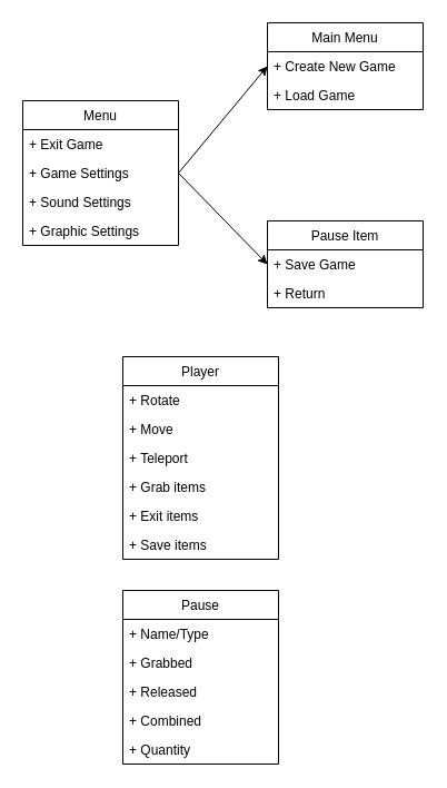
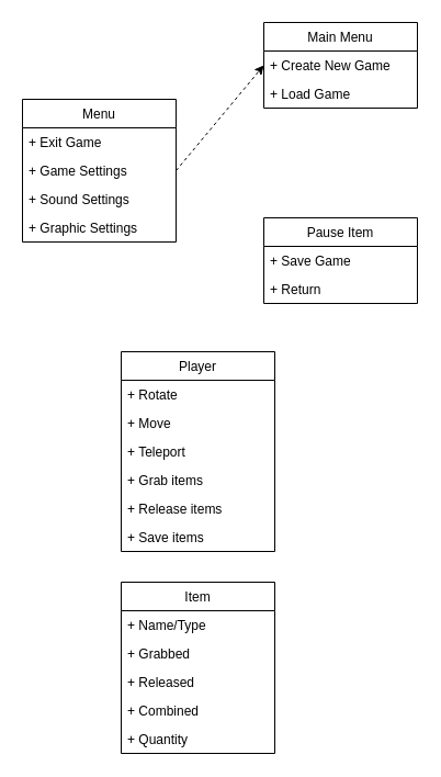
  <mxCell id="0" />
  <mxCell id="1" parent="0" />
  <mxCell id="2" value="Menu" style="swimlane;fontStyle=0;childLayout=stackLayout;horizontal=1;startSize=26;fillColor=none;horizontalStack=0;resizeParent=1;resizeParentMax=0;resizeLast=0;collapsible=1;marginBottom=0;" vertex="1" parent="1"><mxGeometry x="20" y="90" width="140" height="130" as="geometry" /></mxCell>
  <mxCell id="3" value="+ Exit Game" style="text;strokeColor=none;fillColor=none;align=left;verticalAlign=top;spacingLeft=4;spacingRight=4;overflow=hidden;rotatable=0;points=[[0,0.5],[1,0.5]];portConstraint=eastwest;" vertex="1" parent="2"><mxGeometry y="26" width="140" height="26" as="geometry" /></mxCell>
  <mxCell id="4" value="+ Game Settings" style="text;strokeColor=none;fillColor=none;align=left;verticalAlign=top;spacingLeft=4;spacingRight=4;overflow=hidden;rotatable=0;points=[[0,0.5],[1,0.5]];portConstraint=eastwest;" vertex="1" parent="2"><mxGeometry y="52" width="140" height="26" as="geometry" /></mxCell>
  <mxCell id="5" value="+ Sound Settings" style="text;strokeColor=none;fillColor=none;align=left;verticalAlign=top;spacingLeft=4;spacingRight=4;overflow=hidden;rotatable=0;points=[[0,0.5],[1,0.5]];portConstraint=eastwest;" vertex="1" parent="2"><mxGeometry y="78" width="140" height="26" as="geometry" /></mxCell>
  <mxCell id="6" value="+ Graphic Settings" style="text;strokeColor=none;fillColor=none;align=left;verticalAlign=top;spacingLeft=4;spacingRight=4;overflow=hidden;rotatable=0;points=[[0,0.5],[1,0.5]];portConstraint=eastwest;" vertex="1" parent="2"><mxGeometry y="104" width="140" height="26" as="geometry" /></mxCell>
  <mxCell id="7" value="Pause Item" style="swimlane;fontStyle=0;childLayout=stackLayout;horizontal=1;startSize=26;fillColor=none;horizontalStack=0;resizeParent=1;resizeParentMax=0;resizeLast=0;collapsible=1;marginBottom=0;" vertex="1" parent="1"><mxGeometry x="240" y="198" width="140" height="78" as="geometry" /></mxCell>
  <mxCell id="8" value="+ Save Game" style="text;strokeColor=none;fillColor=none;align=left;verticalAlign=top;spacingLeft=4;spacingRight=4;overflow=hidden;rotatable=0;points=[[0,0.5],[1,0.5]];portConstraint=eastwest;" vertex="1" parent="7"><mxGeometry y="26" width="140" height="26" as="geometry" /></mxCell>
  <mxCell id="9" value="+ Return" style="text;strokeColor=none;fillColor=none;align=left;verticalAlign=top;spacingLeft=4;spacingRight=4;overflow=hidden;rotatable=0;points=[[0,0.5],[1,0.5]];portConstraint=eastwest;" vertex="1" parent="7"><mxGeometry y="52" width="140" height="26" as="geometry" /></mxCell>
  <mxCell id="10" value="Main Menu" style="swimlane;fontStyle=0;childLayout=stackLayout;horizontal=1;startSize=26;fillColor=none;horizontalStack=0;resizeParent=1;resizeParentMax=0;resizeLast=0;collapsible=1;marginBottom=0;" vertex="1" parent="1"><mxGeometry x="240" y="20" width="140" height="78" as="geometry" /></mxCell>
  <mxCell id="11" value="+ Create New Game" style="text;strokeColor=none;fillColor=none;align=left;verticalAlign=top;spacingLeft=4;spacingRight=4;overflow=hidden;rotatable=0;points=[[0,0.5],[1,0.5]];portConstraint=eastwest;" vertex="1" parent="10"><mxGeometry y="26" width="140" height="26" as="geometry" /></mxCell>
  <mxCell id="12" value="+ Load Game" style="text;strokeColor=none;fillColor=none;align=left;verticalAlign=top;spacingLeft=4;spacingRight=4;overflow=hidden;rotatable=0;points=[[0,0.5],[1,0.5]];portConstraint=eastwest;" vertex="1" parent="10"><mxGeometry y="52" width="140" height="26" as="geometry" /></mxCell>
- <mxCell id="13" value="" style="endArrow=classic;html=1;rounded=0;exitX=1;exitY=0.5;exitDx=0;exitDy=0;entryX=0;entryY=0.5;entryDx=0;entryDy=0;" edge="1" parent="1" source="4" target="11"><mxGeometry width="50" height="50" relative="1" as="geometry"><mxPoint x="100" y="80" as="sourcePoint" /><mxPoint x="150" y="30" as="targetPoint" /></mxGeometry></mxCell>
- <mxCell id="14" value="" style="endArrow=classic;html=1;rounded=0;exitX=1;exitY=0.5;exitDx=0;exitDy=0;entryX=0;entryY=0.5;entryDx=0;entryDy=0;" edge="1" parent="1" source="4" target="8"><mxGeometry width="50" height="50" relative="1" as="geometry"><mxPoint x="170" y="165" as="sourcePoint" /><mxPoint x="250" y="69" as="targetPoint" /></mxGeometry></mxCell>
+ <mxCell id="13" value="" style="endArrow=classic;html=1;rounded=0;exitX=1;exitY=0.5;exitDx=0;exitDy=0;entryX=0;entryY=0.5;entryDx=0;entryDy=0;dashed=1;" edge="1" parent="1" source="4" target="11"><mxGeometry width="50" height="50" relative="1" as="geometry"><mxPoint x="100" y="80" as="sourcePoint" /><mxPoint x="150" y="30" as="targetPoint" /></mxGeometry></mxCell>
  <mxCell id="15" value="Player" style="swimlane;fontStyle=0;childLayout=stackLayout;horizontal=1;startSize=26;fillColor=none;horizontalStack=0;resizeParent=1;resizeParentMax=0;resizeLast=0;collapsible=1;marginBottom=0;" vertex="1" parent="1"><mxGeometry x="110" y="320" width="140" height="182" as="geometry" /></mxCell>
  <mxCell id="16" value="+ Rotate" style="text;strokeColor=none;fillColor=none;align=left;verticalAlign=top;spacingLeft=4;spacingRight=4;overflow=hidden;rotatable=0;points=[[0,0.5],[1,0.5]];portConstraint=eastwest;" vertex="1" parent="15"><mxGeometry y="26" width="140" height="26" as="geometry" /></mxCell>
  <mxCell id="17" value="+ Move" style="text;strokeColor=none;fillColor=none;align=left;verticalAlign=top;spacingLeft=4;spacingRight=4;overflow=hidden;rotatable=0;points=[[0,0.5],[1,0.5]];portConstraint=eastwest;" vertex="1" parent="15"><mxGeometry y="52" width="140" height="26" as="geometry" /></mxCell>
  <mxCell id="18" value="+ Teleport" style="text;strokeColor=none;fillColor=none;align=left;verticalAlign=top;spacingLeft=4;spacingRight=4;overflow=hidden;rotatable=0;points=[[0,0.5],[1,0.5]];portConstraint=eastwest;" vertex="1" parent="15"><mxGeometry y="78" width="140" height="26" as="geometry" /></mxCell>
  <mxCell id="19" value="+ Grab items" style="text;strokeColor=none;fillColor=none;align=left;verticalAlign=top;spacingLeft=4;spacingRight=4;overflow=hidden;rotatable=0;points=[[0,0.5],[1,0.5]];portConstraint=eastwest;" vertex="1" parent="15"><mxGeometry y="104" width="140" height="26" as="geometry" /></mxCell>
- <mxCell id="20" value="+ Exit items" style="text;strokeColor=none;fillColor=none;align=left;verticalAlign=top;spacingLeft=4;spacingRight=4;overflow=hidden;rotatable=0;points=[[0,0.5],[1,0.5]];portConstraint=eastwest;" vertex="1" parent="15"><mxGeometry y="130" width="140" height="26" as="geometry" /></mxCell>
+ <mxCell id="20" value="+ Release items" style="text;strokeColor=none;fillColor=none;align=left;verticalAlign=top;spacingLeft=4;spacingRight=4;overflow=hidden;rotatable=0;points=[[0,0.5],[1,0.5]];portConstraint=eastwest;" vertex="1" parent="15"><mxGeometry y="130" width="140" height="26" as="geometry" /></mxCell>
  <mxCell id="21" value="+ Save items" style="text;strokeColor=none;fillColor=none;align=left;verticalAlign=top;spacingLeft=4;spacingRight=4;overflow=hidden;rotatable=0;points=[[0,0.5],[1,0.5]];portConstraint=eastwest;" vertex="1" parent="15"><mxGeometry y="156" width="140" height="26" as="geometry" /></mxCell>
- <mxCell id="22" value="Pause" style="swimlane;fontStyle=0;childLayout=stackLayout;horizontal=1;startSize=26;fillColor=none;horizontalStack=0;resizeParent=1;resizeParentMax=0;resizeLast=0;collapsible=1;marginBottom=0;" vertex="1" parent="1"><mxGeometry x="110" y="530" width="140" height="156" as="geometry" /></mxCell>
+ <mxCell id="22" value="Item" style="swimlane;fontStyle=0;childLayout=stackLayout;horizontal=1;startSize=26;fillColor=none;horizontalStack=0;resizeParent=1;resizeParentMax=0;resizeLast=0;collapsible=1;marginBottom=0;" vertex="1" parent="1"><mxGeometry x="110" y="530" width="140" height="156" as="geometry" /></mxCell>
  <mxCell id="23" value="+ Name/Type" style="text;strokeColor=none;fillColor=none;align=left;verticalAlign=top;spacingLeft=4;spacingRight=4;overflow=hidden;rotatable=0;points=[[0,0.5],[1,0.5]];portConstraint=eastwest;" vertex="1" parent="22"><mxGeometry y="26" width="140" height="26" as="geometry" /></mxCell>
  <mxCell id="24" value="+ Grabbed" style="text;strokeColor=none;fillColor=none;align=left;verticalAlign=top;spacingLeft=4;spacingRight=4;overflow=hidden;rotatable=0;points=[[0,0.5],[1,0.5]];portConstraint=eastwest;" vertex="1" parent="22"><mxGeometry y="52" width="140" height="26" as="geometry" /></mxCell>
  <mxCell id="25" value="+ Released" style="text;strokeColor=none;fillColor=none;align=left;verticalAlign=top;spacingLeft=4;spacingRight=4;overflow=hidden;rotatable=0;points=[[0,0.5],[1,0.5]];portConstraint=eastwest;" vertex="1" parent="22"><mxGeometry y="78" width="140" height="26" as="geometry" /></mxCell>
  <mxCell id="26" value="+ Combined" style="text;strokeColor=none;fillColor=none;align=left;verticalAlign=top;spacingLeft=4;spacingRight=4;overflow=hidden;rotatable=0;points=[[0,0.5],[1,0.5]];portConstraint=eastwest;" vertex="1" parent="22"><mxGeometry y="104" width="140" height="26" as="geometry" /></mxCell>
  <mxCell id="27" value="+ Quantity" style="text;strokeColor=none;fillColor=none;align=left;verticalAlign=top;spacingLeft=4;spacingRight=4;overflow=hidden;rotatable=0;points=[[0,0.5],[1,0.5]];portConstraint=eastwest;" vertex="1" parent="22"><mxGeometry y="130" width="140" height="26" as="geometry" /></mxCell>
